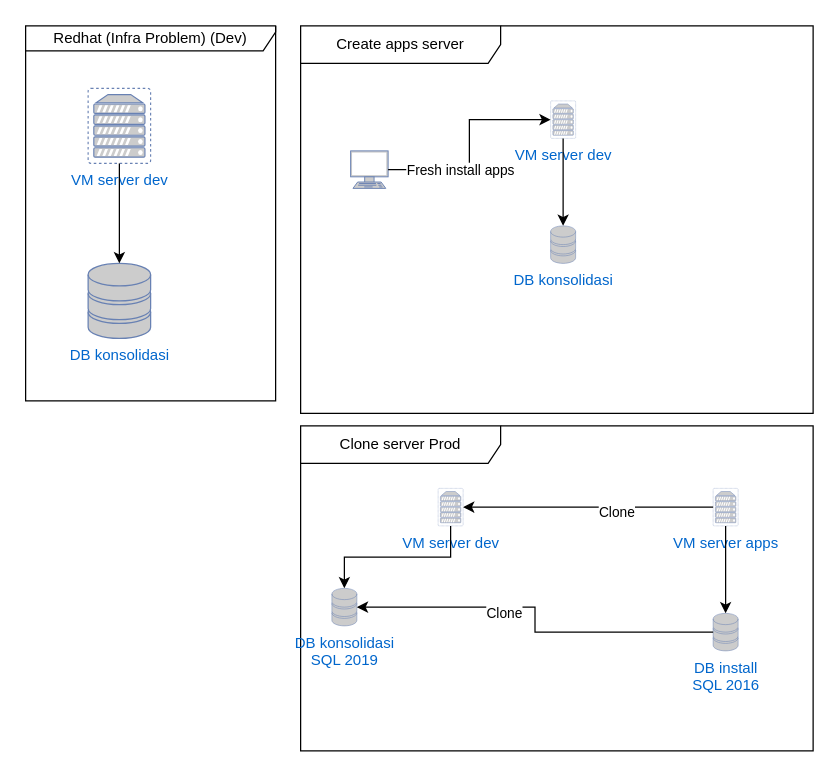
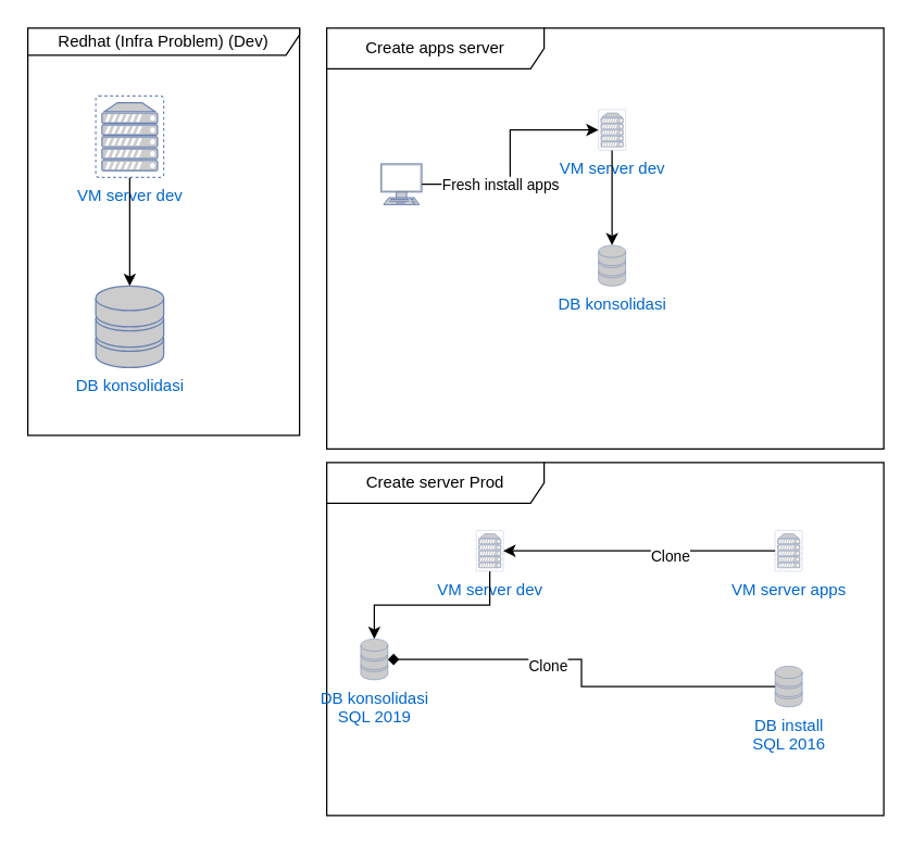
  <mxCell id="0" />
  <mxCell id="1" parent="0" />
  <mxCell id="2" value="Redhat (Infra Problem) (Dev)" style="shape=umlFrame;whiteSpace=wrap;html=1;pointerEvents=0;recursiveResize=0;container=1;collapsible=0;width=260;height=20;" vertex="1" parent="1"><mxGeometry x="20" y="20" width="200" height="300" as="geometry" /></mxCell>
  <mxCell id="3" value="VM server dev" style="fontColor=#0066CC;verticalAlign=top;verticalLabelPosition=bottom;labelPosition=center;align=center;html=1;outlineConnect=0;fillColor=#CCCCCC;strokeColor=#6881B3;gradientColor=none;gradientDirection=north;strokeWidth=2;shape=mxgraph.networks.virtual_server;" vertex="1" parent="2"><mxGeometry x="50" y="50" width="50" height="60" as="geometry" /></mxCell>
  <mxCell id="4" value="DB konsolidasi" style="fontColor=#0066CC;verticalAlign=top;verticalLabelPosition=bottom;labelPosition=center;align=center;html=1;outlineConnect=0;fillColor=#CCCCCC;strokeColor=#6881B3;gradientColor=none;gradientDirection=north;strokeWidth=2;shape=mxgraph.networks.storage;" vertex="1" parent="2"><mxGeometry x="50" y="190" width="50" height="60" as="geometry" /></mxCell>
  <mxCell id="5" style="edgeStyle=orthogonalEdgeStyle;rounded=0;orthogonalLoop=1;jettySize=auto;html=1;exitX=0.5;exitY=1;exitDx=0;exitDy=0;exitPerimeter=0;entryX=0.5;entryY=0;entryDx=0;entryDy=0;entryPerimeter=0;" edge="1" parent="2" source="3" target="4"><mxGeometry relative="1" as="geometry" /></mxCell>
  <mxCell id="6" value="Create apps server" style="shape=umlFrame;whiteSpace=wrap;html=1;pointerEvents=0;recursiveResize=0;container=1;collapsible=0;width=160;" vertex="1" parent="1"><mxGeometry x="240" y="20" width="410" height="310" as="geometry" /></mxCell>
  <mxCell id="7" value="VM server dev" style="fontColor=#0066CC;verticalAlign=top;verticalLabelPosition=bottom;labelPosition=center;align=center;html=1;outlineConnect=0;fillColor=#CCCCCC;strokeColor=#6881B3;gradientColor=none;gradientDirection=north;strokeWidth=2;shape=mxgraph.networks.virtual_server;" vertex="1" parent="6"><mxGeometry x="200" y="60" width="20" height="30" as="geometry" /></mxCell>
  <mxCell id="8" value="DB konsolidasi" style="fontColor=#0066CC;verticalAlign=top;verticalLabelPosition=bottom;labelPosition=center;align=center;html=1;outlineConnect=0;fillColor=#CCCCCC;strokeColor=#6881B3;gradientColor=none;gradientDirection=north;strokeWidth=2;shape=mxgraph.networks.storage;" vertex="1" parent="6"><mxGeometry x="200" y="160" width="20" height="30" as="geometry" /></mxCell>
  <mxCell id="9" style="edgeStyle=orthogonalEdgeStyle;rounded=0;orthogonalLoop=1;jettySize=auto;html=1;exitX=0.5;exitY=1;exitDx=0;exitDy=0;exitPerimeter=0;entryX=0.5;entryY=0;entryDx=0;entryDy=0;entryPerimeter=0;" edge="1" parent="6" source="7" target="8"><mxGeometry relative="1" as="geometry" /></mxCell>
  <mxCell id="10" value="" style="fontColor=#0066CC;verticalAlign=top;verticalLabelPosition=bottom;labelPosition=center;align=center;html=1;outlineConnect=0;fillColor=#CCCCCC;strokeColor=#6881B3;gradientColor=none;gradientDirection=north;strokeWidth=2;shape=mxgraph.networks.terminal;" vertex="1" parent="6"><mxGeometry x="40" y="100" width="30" height="30" as="geometry" /></mxCell>
  <mxCell id="11" style="edgeStyle=orthogonalEdgeStyle;rounded=0;orthogonalLoop=1;jettySize=auto;html=1;exitX=1;exitY=0.5;exitDx=0;exitDy=0;exitPerimeter=0;entryX=0;entryY=0.5;entryDx=0;entryDy=0;entryPerimeter=0;" edge="1" parent="6" source="10" target="7"><mxGeometry relative="1" as="geometry" /></mxCell>
  <mxCell id="12" value="Fresh install apps" style="edgeLabel;html=1;align=center;verticalAlign=middle;resizable=0;points=[];" vertex="1" connectable="0" parent="11"><mxGeometry x="-0.329" relative="1" as="geometry"><mxPoint as="offset" /></mxGeometry></mxCell>
- <mxCell id="13" value="Clone server Prod" style="shape=umlFrame;whiteSpace=wrap;html=1;pointerEvents=0;recursiveResize=0;container=1;collapsible=0;width=160;" vertex="1" parent="1"><mxGeometry x="240" y="340" width="410" height="260" as="geometry" /></mxCell>
+ <mxCell id="13" value="Create server Prod" style="shape=umlFrame;whiteSpace=wrap;html=1;pointerEvents=0;recursiveResize=0;container=1;collapsible=0;width=160;" vertex="1" parent="1"><mxGeometry x="240" y="340" width="410" height="260" as="geometry" /></mxCell>
  <mxCell id="14" value="VM server apps" style="fontColor=#0066CC;verticalAlign=top;verticalLabelPosition=bottom;labelPosition=center;align=center;html=1;outlineConnect=0;fillColor=#CCCCCC;strokeColor=#6881B3;gradientColor=none;gradientDirection=north;strokeWidth=2;shape=mxgraph.networks.virtual_server;" vertex="1" parent="13"><mxGeometry x="330" y="50" width="20" height="30" as="geometry" /></mxCell>
  <mxCell id="15" value="DB install&lt;div&gt;SQL 2016&lt;/div&gt;" style="fontColor=#0066CC;verticalAlign=top;verticalLabelPosition=bottom;labelPosition=center;align=center;html=1;outlineConnect=0;fillColor=#CCCCCC;strokeColor=#6881B3;gradientColor=none;gradientDirection=north;strokeWidth=2;shape=mxgraph.networks.storage;" vertex="1" parent="13"><mxGeometry x="330" y="150" width="20" height="30" as="geometry" /></mxCell>
- <mxCell id="16" style="edgeStyle=orthogonalEdgeStyle;rounded=0;orthogonalLoop=1;jettySize=auto;html=1;exitX=0.5;exitY=1;exitDx=0;exitDy=0;exitPerimeter=0;entryX=0.5;entryY=0;entryDx=0;entryDy=0;entryPerimeter=0;" edge="1" parent="13" source="14" target="15"><mxGeometry relative="1" as="geometry" /></mxCell>
  <mxCell id="17" value="VM server dev" style="fontColor=#0066CC;verticalAlign=top;verticalLabelPosition=bottom;labelPosition=center;align=center;html=1;outlineConnect=0;fillColor=#CCCCCC;strokeColor=#6881B3;gradientColor=none;gradientDirection=north;strokeWidth=2;shape=mxgraph.networks.virtual_server;" vertex="1" parent="13"><mxGeometry x="110" y="50" width="20" height="30" as="geometry" /></mxCell>
  <mxCell id="18" value="DB konsolidasi&lt;div&gt;SQL 2019&lt;/div&gt;" style="fontColor=#0066CC;verticalAlign=top;verticalLabelPosition=bottom;labelPosition=center;align=center;html=1;outlineConnect=0;fillColor=#CCCCCC;strokeColor=#6881B3;gradientColor=none;gradientDirection=north;strokeWidth=2;shape=mxgraph.networks.storage;" vertex="1" parent="13"><mxGeometry x="25" y="130" width="20" height="30" as="geometry" /></mxCell>
  <mxCell id="19" style="edgeStyle=orthogonalEdgeStyle;rounded=0;orthogonalLoop=1;jettySize=auto;html=1;exitX=0.5;exitY=1;exitDx=0;exitDy=0;exitPerimeter=0;entryX=0.5;entryY=0;entryDx=0;entryDy=0;entryPerimeter=0;" edge="1" parent="13" source="17" target="18"><mxGeometry relative="1" as="geometry" /></mxCell>
  <mxCell id="20" style="edgeStyle=orthogonalEdgeStyle;rounded=0;orthogonalLoop=1;jettySize=auto;html=1;exitX=0;exitY=0.5;exitDx=0;exitDy=0;exitPerimeter=0;entryX=1;entryY=0.5;entryDx=0;entryDy=0;entryPerimeter=0;" edge="1" parent="13" source="14" target="17"><mxGeometry relative="1" as="geometry" /></mxCell>
  <mxCell id="21" value="Clone" style="edgeLabel;html=1;align=center;verticalAlign=middle;resizable=0;points=[];" vertex="1" connectable="0" parent="20"><mxGeometry x="-0.22" y="3" relative="1" as="geometry"><mxPoint as="offset" /></mxGeometry></mxCell>
- <mxCell id="22" style="edgeStyle=orthogonalEdgeStyle;rounded=0;orthogonalLoop=1;jettySize=auto;html=1;exitX=0;exitY=0.5;exitDx=0;exitDy=0;exitPerimeter=0;entryX=1;entryY=0.5;entryDx=0;entryDy=0;entryPerimeter=0;" edge="1" parent="13" source="15" target="18"><mxGeometry relative="1" as="geometry" /></mxCell>
+ <mxCell id="22" style="edgeStyle=orthogonalEdgeStyle;rounded=0;orthogonalLoop=1;jettySize=auto;html=1;exitX=0;exitY=0.5;exitDx=0;exitDy=0;exitPerimeter=0;entryX=1;entryY=0.5;entryDx=0;entryDy=0;entryPerimeter=0;endArrow=diamond;" edge="1" parent="13" source="15" target="18"><mxGeometry relative="1" as="geometry" /></mxCell>
  <mxCell id="23" value="Clone" style="edgeLabel;html=1;align=center;verticalAlign=middle;resizable=0;points=[];" vertex="1" connectable="0" parent="22"><mxGeometry x="0.23" y="4" relative="1" as="geometry"><mxPoint as="offset" /></mxGeometry></mxCell>
